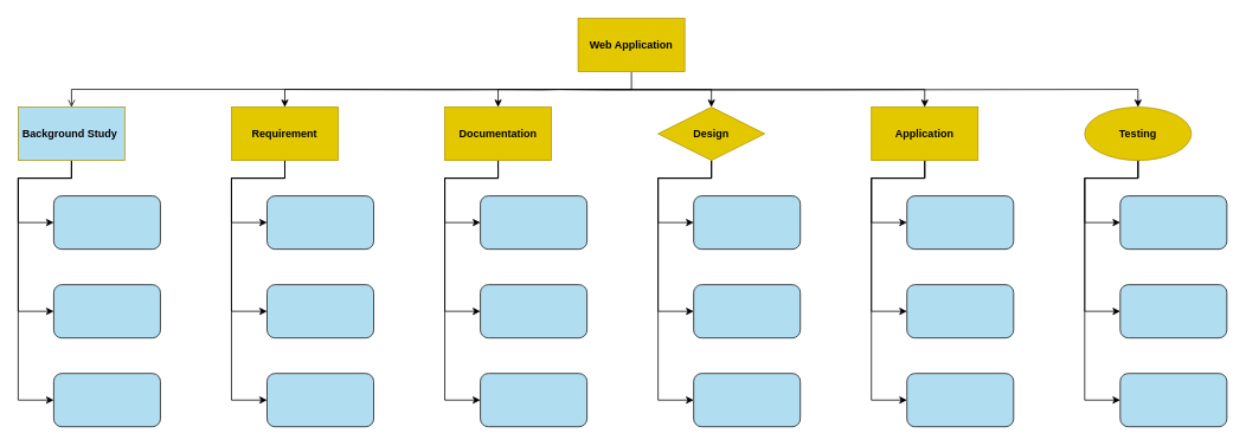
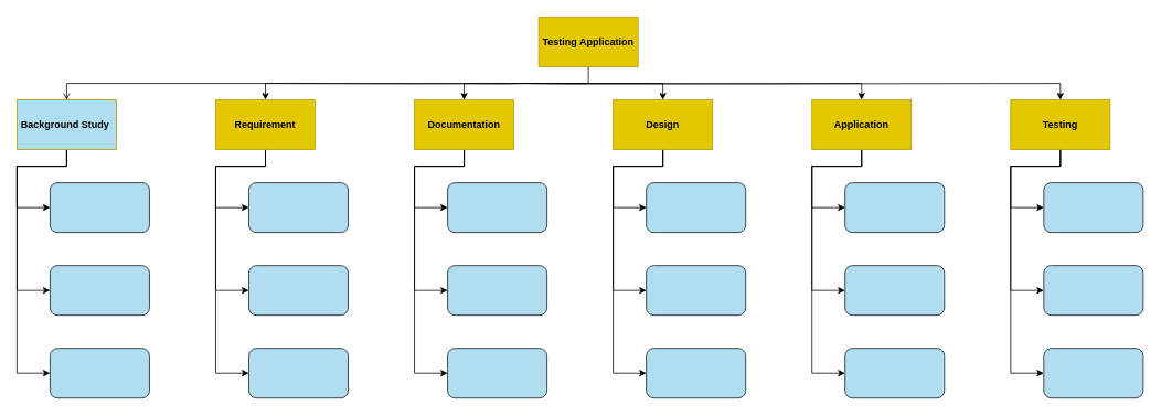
  <mxCell id="0" />
  <mxCell id="1" parent="0" />
  <mxCell id="2" style="edgeStyle=orthogonalEdgeStyle;rounded=0;orthogonalLoop=1;jettySize=auto;html=1;exitX=0.5;exitY=1;exitDx=0;exitDy=0;entryX=0.5;entryY=0;entryDx=0;entryDy=0;endArrow=open;" edge="1" parent="1" source="7" target="11"><mxGeometry relative="1" as="geometry" /></mxCell>
  <mxCell id="3" style="edgeStyle=orthogonalEdgeStyle;rounded=0;orthogonalLoop=1;jettySize=auto;html=1;exitX=0.5;exitY=1;exitDx=0;exitDy=0;" edge="1" parent="1" target="15"><mxGeometry relative="1" as="geometry"><mxPoint x="630" y="100" as="sourcePoint" /></mxGeometry></mxCell>
  <mxCell id="4" style="edgeStyle=orthogonalEdgeStyle;rounded=0;orthogonalLoop=1;jettySize=auto;html=1;exitX=0.5;exitY=1;exitDx=0;exitDy=0;entryX=0.5;entryY=0;entryDx=0;entryDy=0;" edge="1" parent="1" target="19"><mxGeometry relative="1" as="geometry"><mxPoint x="630" y="100" as="sourcePoint" /></mxGeometry></mxCell>
  <mxCell id="5" style="edgeStyle=orthogonalEdgeStyle;rounded=0;orthogonalLoop=1;jettySize=auto;html=1;exitX=0.5;exitY=1;exitDx=0;exitDy=0;entryX=0.5;entryY=0;entryDx=0;entryDy=0;" edge="1" parent="1" target="23"><mxGeometry relative="1" as="geometry"><mxPoint x="630" y="100" as="sourcePoint" /></mxGeometry></mxCell>
  <mxCell id="6" style="edgeStyle=orthogonalEdgeStyle;rounded=0;orthogonalLoop=1;jettySize=auto;html=1;exitX=0.5;exitY=1;exitDx=0;exitDy=0;entryX=0.5;entryY=0;entryDx=0;entryDy=0;" edge="1" parent="1" target="27"><mxGeometry relative="1" as="geometry"><mxPoint x="630" y="100" as="sourcePoint" /></mxGeometry></mxCell>
- <mxCell id="7" value="Web Application" style="rounded=0;whiteSpace=wrap;html=1;fillColor=#e3c800;fontColor=#000000;strokeColor=#B09500;fontStyle=1" vertex="1" parent="1"><mxGeometry x="650" y="20" width="120" height="60" as="geometry" /></mxCell>
+ <mxCell id="7" value="Testing Application" style="rounded=0;whiteSpace=wrap;html=1;fillColor=#e3c800;fontColor=#000000;strokeColor=#B09500;fontStyle=1" vertex="1" parent="1"><mxGeometry x="650" y="20" width="120" height="60" as="geometry" /></mxCell>
  <mxCell id="8" style="edgeStyle=orthogonalEdgeStyle;rounded=0;orthogonalLoop=1;jettySize=auto;html=1;exitX=0.5;exitY=1;exitDx=0;exitDy=0;entryX=0;entryY=0.5;entryDx=0;entryDy=0;" edge="1" parent="1" source="11" target="33"><mxGeometry relative="1" as="geometry"><Array as="points"><mxPoint x="80" y="200" /><mxPoint x="20" y="200" /><mxPoint x="20" y="250" /></Array></mxGeometry></mxCell>
  <mxCell id="9" style="edgeStyle=orthogonalEdgeStyle;rounded=0;orthogonalLoop=1;jettySize=auto;html=1;exitX=0.5;exitY=1;exitDx=0;exitDy=0;entryX=0;entryY=0.5;entryDx=0;entryDy=0;" edge="1" parent="1" source="11" target="35"><mxGeometry relative="1" as="geometry"><Array as="points"><mxPoint x="80" y="200" /><mxPoint x="20" y="200" /><mxPoint x="20" y="350" /></Array></mxGeometry></mxCell>
  <mxCell id="10" style="edgeStyle=orthogonalEdgeStyle;rounded=0;orthogonalLoop=1;jettySize=auto;html=1;exitX=0.5;exitY=1;exitDx=0;exitDy=0;entryX=0;entryY=0.5;entryDx=0;entryDy=0;" edge="1" parent="1" source="11" target="36"><mxGeometry relative="1" as="geometry"><Array as="points"><mxPoint x="80" y="200" /><mxPoint x="20" y="200" /><mxPoint x="20" y="450" /></Array></mxGeometry></mxCell>
  <mxCell id="11" value="Background Study&amp;nbsp;" style="rounded=0;whiteSpace=wrap;html=1;fillColor=#b1ddf0;fontColor=#000000;strokeColor=#B09500;fontStyle=1;" vertex="1" parent="1"><mxGeometry x="20" y="120" width="120" height="60" as="geometry" /></mxCell>
  <mxCell id="12" style="edgeStyle=orthogonalEdgeStyle;rounded=0;orthogonalLoop=1;jettySize=auto;html=1;exitX=0.5;exitY=1;exitDx=0;exitDy=0;entryX=0;entryY=0.5;entryDx=0;entryDy=0;" edge="1" parent="1" source="15" target="37"><mxGeometry relative="1" as="geometry"><Array as="points"><mxPoint x="320" y="200" /><mxPoint x="260" y="200" /><mxPoint x="260" y="250" /></Array></mxGeometry></mxCell>
  <mxCell id="13" style="edgeStyle=orthogonalEdgeStyle;rounded=0;orthogonalLoop=1;jettySize=auto;html=1;exitX=0.5;exitY=1;exitDx=0;exitDy=0;entryX=0;entryY=0.5;entryDx=0;entryDy=0;" edge="1" parent="1" source="15" target="39"><mxGeometry relative="1" as="geometry"><Array as="points"><mxPoint x="320" y="200" /><mxPoint x="260" y="200" /><mxPoint x="260" y="350" /></Array></mxGeometry></mxCell>
  <mxCell id="14" style="edgeStyle=orthogonalEdgeStyle;rounded=0;orthogonalLoop=1;jettySize=auto;html=1;exitX=0.5;exitY=1;exitDx=0;exitDy=0;entryX=0;entryY=0.5;entryDx=0;entryDy=0;" edge="1" parent="1" source="15" target="40"><mxGeometry relative="1" as="geometry"><Array as="points"><mxPoint x="320" y="200" /><mxPoint x="260" y="200" /><mxPoint x="260" y="450" /></Array></mxGeometry></mxCell>
  <mxCell id="15" value="Requirement" style="rounded=0;whiteSpace=wrap;html=1;fillColor=#e3c800;fontColor=#000000;strokeColor=#B09500;fontStyle=1" vertex="1" parent="1"><mxGeometry x="260" y="120" width="120" height="60" as="geometry" /></mxCell>
  <mxCell id="16" style="edgeStyle=orthogonalEdgeStyle;rounded=0;orthogonalLoop=1;jettySize=auto;html=1;exitX=0.5;exitY=1;exitDx=0;exitDy=0;entryX=0;entryY=0.5;entryDx=0;entryDy=0;" edge="1" parent="1" source="19" target="41"><mxGeometry relative="1" as="geometry"><Array as="points"><mxPoint x="560" y="200" /><mxPoint x="500" y="200" /><mxPoint x="500" y="250" /></Array></mxGeometry></mxCell>
  <mxCell id="17" style="edgeStyle=orthogonalEdgeStyle;rounded=0;orthogonalLoop=1;jettySize=auto;html=1;exitX=0.5;exitY=1;exitDx=0;exitDy=0;entryX=0;entryY=0.5;entryDx=0;entryDy=0;" edge="1" parent="1" source="19" target="43"><mxGeometry relative="1" as="geometry"><Array as="points"><mxPoint x="560" y="200" /><mxPoint x="500" y="200" /><mxPoint x="500" y="350" /></Array></mxGeometry></mxCell>
  <mxCell id="18" style="edgeStyle=orthogonalEdgeStyle;rounded=0;orthogonalLoop=1;jettySize=auto;html=1;exitX=0.5;exitY=1;exitDx=0;exitDy=0;entryX=0;entryY=0.5;entryDx=0;entryDy=0;" edge="1" parent="1" source="19" target="44"><mxGeometry relative="1" as="geometry"><Array as="points"><mxPoint x="560" y="200" /><mxPoint x="500" y="200" /><mxPoint x="500" y="450" /></Array></mxGeometry></mxCell>
  <mxCell id="19" value="Documentation" style="rounded=0;whiteSpace=wrap;html=1;fillColor=#e3c800;fontColor=#000000;strokeColor=#B09500;fontStyle=1" vertex="1" parent="1"><mxGeometry x="500" y="120" width="120" height="60" as="geometry" /></mxCell>
  <mxCell id="20" style="edgeStyle=orthogonalEdgeStyle;rounded=0;orthogonalLoop=1;jettySize=auto;html=1;exitX=0.5;exitY=1;exitDx=0;exitDy=0;entryX=0;entryY=0.5;entryDx=0;entryDy=0;" edge="1" parent="1" source="23" target="45"><mxGeometry relative="1" as="geometry"><Array as="points"><mxPoint x="800" y="200" /><mxPoint x="740" y="200" /><mxPoint x="740" y="250" /></Array></mxGeometry></mxCell>
  <mxCell id="21" style="edgeStyle=orthogonalEdgeStyle;rounded=0;orthogonalLoop=1;jettySize=auto;html=1;exitX=0.5;exitY=1;exitDx=0;exitDy=0;entryX=0;entryY=0.5;entryDx=0;entryDy=0;" edge="1" parent="1" source="23" target="47"><mxGeometry relative="1" as="geometry"><Array as="points"><mxPoint x="800" y="200" /><mxPoint x="740" y="200" /><mxPoint x="740" y="350" /></Array></mxGeometry></mxCell>
  <mxCell id="22" style="edgeStyle=orthogonalEdgeStyle;rounded=0;orthogonalLoop=1;jettySize=auto;html=1;exitX=0.5;exitY=1;exitDx=0;exitDy=0;entryX=0;entryY=0.5;entryDx=0;entryDy=0;" edge="1" parent="1" source="23" target="48"><mxGeometry relative="1" as="geometry"><Array as="points"><mxPoint x="800" y="200" /><mxPoint x="740" y="200" /><mxPoint x="740" y="450" /></Array></mxGeometry></mxCell>
- <mxCell id="23" value="Design" style="rhombus;whiteSpace=wrap;html=1;fillColor=#e3c800;fontColor=#000000;strokeColor=#B09500;fontStyle=1;" vertex="1" parent="1"><mxGeometry x="740" y="120" width="120" height="60" as="geometry" /></mxCell>
+ <mxCell id="23" value="Design" style="rounded=0;whiteSpace=wrap;html=1;fillColor=#e3c800;fontColor=#000000;strokeColor=#B09500;fontStyle=1" vertex="1" parent="1"><mxGeometry x="740" y="120" width="120" height="60" as="geometry" /></mxCell>
  <mxCell id="24" style="edgeStyle=orthogonalEdgeStyle;rounded=0;orthogonalLoop=1;jettySize=auto;html=1;exitX=0.5;exitY=1;exitDx=0;exitDy=0;entryX=0;entryY=0.5;entryDx=0;entryDy=0;" edge="1" parent="1" source="27" target="49"><mxGeometry relative="1" as="geometry"><Array as="points"><mxPoint x="1040" y="200" /><mxPoint x="980" y="200" /><mxPoint x="980" y="250" /></Array></mxGeometry></mxCell>
  <mxCell id="25" style="edgeStyle=orthogonalEdgeStyle;rounded=0;orthogonalLoop=1;jettySize=auto;html=1;exitX=0.5;exitY=1;exitDx=0;exitDy=0;entryX=0;entryY=0.5;entryDx=0;entryDy=0;" edge="1" parent="1" source="27" target="51"><mxGeometry relative="1" as="geometry"><Array as="points"><mxPoint x="1040" y="200" /><mxPoint x="980" y="200" /><mxPoint x="980" y="350" /></Array></mxGeometry></mxCell>
  <mxCell id="26" style="edgeStyle=orthogonalEdgeStyle;rounded=0;orthogonalLoop=1;jettySize=auto;html=1;exitX=0.5;exitY=1;exitDx=0;exitDy=0;entryX=0;entryY=0.5;entryDx=0;entryDy=0;" edge="1" parent="1" source="27" target="52"><mxGeometry relative="1" as="geometry"><Array as="points"><mxPoint x="1040" y="200" /><mxPoint x="980" y="200" /><mxPoint x="980" y="450" /></Array></mxGeometry></mxCell>
  <mxCell id="27" value="Application" style="rounded=0;whiteSpace=wrap;html=1;fillColor=#e3c800;fontColor=#000000;strokeColor=#B09500;fontStyle=1" vertex="1" parent="1"><mxGeometry x="980" y="120" width="120" height="60" as="geometry" /></mxCell>
  <mxCell id="28" style="edgeStyle=orthogonalEdgeStyle;rounded=0;orthogonalLoop=1;jettySize=auto;html=1;exitX=0.5;exitY=1;exitDx=0;exitDy=0;entryX=0;entryY=0.5;entryDx=0;entryDy=0;" edge="1" parent="1" source="31" target="53"><mxGeometry relative="1" as="geometry"><Array as="points"><mxPoint x="1280" y="200" /><mxPoint x="1220" y="200" /><mxPoint x="1220" y="250" /></Array></mxGeometry></mxCell>
  <mxCell id="29" style="edgeStyle=orthogonalEdgeStyle;rounded=0;orthogonalLoop=1;jettySize=auto;html=1;exitX=0.5;exitY=1;exitDx=0;exitDy=0;entryX=0;entryY=0.5;entryDx=0;entryDy=0;" edge="1" parent="1" source="31" target="55"><mxGeometry relative="1" as="geometry"><Array as="points"><mxPoint x="1280" y="200" /><mxPoint x="1220" y="200" /><mxPoint x="1220" y="350" /></Array></mxGeometry></mxCell>
  <mxCell id="30" style="edgeStyle=orthogonalEdgeStyle;rounded=0;orthogonalLoop=1;jettySize=auto;html=1;exitX=0.5;exitY=1;exitDx=0;exitDy=0;entryX=0;entryY=0.5;entryDx=0;entryDy=0;" edge="1" parent="1" source="31" target="56"><mxGeometry relative="1" as="geometry"><Array as="points"><mxPoint x="1280" y="200" /><mxPoint x="1220" y="200" /><mxPoint x="1220" y="450" /></Array></mxGeometry></mxCell>
- <mxCell id="31" value="Testing" style="ellipse;whiteSpace=wrap;html=1;fillColor=#e3c800;fontColor=#000000;strokeColor=#B09500;fontStyle=1;" vertex="1" parent="1"><mxGeometry x="1220" y="120" width="120" height="60" as="geometry" /></mxCell>
+ <mxCell id="31" value="Testing" style="rounded=0;whiteSpace=wrap;html=1;fillColor=#e3c800;fontColor=#000000;strokeColor=#B09500;fontStyle=1" vertex="1" parent="1"><mxGeometry x="1220" y="120" width="120" height="60" as="geometry" /></mxCell>
  <mxCell id="32" style="edgeStyle=orthogonalEdgeStyle;rounded=0;orthogonalLoop=1;jettySize=auto;html=1;exitX=0.5;exitY=1;exitDx=0;exitDy=0;entryX=0.5;entryY=0;entryDx=0;entryDy=0;" edge="1" parent="1" target="31"><mxGeometry relative="1" as="geometry"><mxPoint x="630" y="100" as="sourcePoint" /></mxGeometry></mxCell>
  <mxCell id="33" value="" style="rounded=1;whiteSpace=wrap;html=1;fillColor=#b1ddf0;strokeColor=#121212;labelBackgroundColor=#FFFFFF;" vertex="1" parent="1"><mxGeometry x="60" y="220" width="120" height="60" as="geometry" /></mxCell>
  <mxCell id="34" style="edgeStyle=orthogonalEdgeStyle;rounded=0;orthogonalLoop=1;jettySize=auto;html=1;exitX=0.5;exitY=1;exitDx=0;exitDy=0;fillColor=#b1ddf0;strokeColor=#121212;labelBackgroundColor=#FFFFFF;" edge="1" parent="1" source="33" target="33"><mxGeometry relative="1" as="geometry" /></mxCell>
  <mxCell id="35" value="" style="rounded=1;whiteSpace=wrap;html=1;fillColor=#b1ddf0;strokeColor=#121212;labelBackgroundColor=#FFFFFF;" vertex="1" parent="1"><mxGeometry x="60" y="320" width="120" height="60" as="geometry" /></mxCell>
  <mxCell id="36" value="" style="rounded=1;whiteSpace=wrap;html=1;fillColor=#b1ddf0;strokeColor=#121212;labelBackgroundColor=#FFFFFF;" vertex="1" parent="1"><mxGeometry x="60" y="420" width="120" height="60" as="geometry" /></mxCell>
  <mxCell id="37" value="" style="rounded=1;whiteSpace=wrap;html=1;fillColor=#b1ddf0;strokeColor=#121212;labelBackgroundColor=#FFFFFF;" vertex="1" parent="1"><mxGeometry x="300" y="220" width="120" height="60" as="geometry" /></mxCell>
  <mxCell id="38" style="edgeStyle=orthogonalEdgeStyle;rounded=0;orthogonalLoop=1;jettySize=auto;html=1;exitX=0.5;exitY=1;exitDx=0;exitDy=0;fillColor=#b1ddf0;strokeColor=#121212;labelBackgroundColor=#FFFFFF;" edge="1" parent="1" source="37" target="37"><mxGeometry relative="1" as="geometry" /></mxCell>
  <mxCell id="39" value="" style="rounded=1;whiteSpace=wrap;html=1;fillColor=#b1ddf0;strokeColor=#121212;labelBackgroundColor=#FFFFFF;" vertex="1" parent="1"><mxGeometry x="300" y="320" width="120" height="60" as="geometry" /></mxCell>
  <mxCell id="40" value="" style="rounded=1;whiteSpace=wrap;html=1;fillColor=#b1ddf0;strokeColor=#121212;labelBackgroundColor=#FFFFFF;" vertex="1" parent="1"><mxGeometry x="300" y="420" width="120" height="60" as="geometry" /></mxCell>
  <mxCell id="41" value="" style="rounded=1;whiteSpace=wrap;html=1;fillColor=#b1ddf0;strokeColor=#121212;labelBackgroundColor=#FFFFFF;" vertex="1" parent="1"><mxGeometry x="540" y="220" width="120" height="60" as="geometry" /></mxCell>
  <mxCell id="42" style="edgeStyle=orthogonalEdgeStyle;rounded=0;orthogonalLoop=1;jettySize=auto;html=1;exitX=0.5;exitY=1;exitDx=0;exitDy=0;fillColor=#b1ddf0;strokeColor=#121212;labelBackgroundColor=#FFFFFF;" edge="1" parent="1" source="41" target="41"><mxGeometry relative="1" as="geometry" /></mxCell>
  <mxCell id="43" value="" style="rounded=1;whiteSpace=wrap;html=1;fillColor=#b1ddf0;strokeColor=#121212;labelBackgroundColor=#FFFFFF;" vertex="1" parent="1"><mxGeometry x="540" y="320" width="120" height="60" as="geometry" /></mxCell>
  <mxCell id="44" value="" style="rounded=1;whiteSpace=wrap;html=1;fillColor=#b1ddf0;strokeColor=#121212;labelBackgroundColor=#FFFFFF;" vertex="1" parent="1"><mxGeometry x="540" y="420" width="120" height="60" as="geometry" /></mxCell>
  <mxCell id="45" value="" style="rounded=1;whiteSpace=wrap;html=1;fillColor=#b1ddf0;strokeColor=#121212;labelBackgroundColor=#FFFFFF;" vertex="1" parent="1"><mxGeometry x="780" y="220" width="120" height="60" as="geometry" /></mxCell>
  <mxCell id="46" style="edgeStyle=orthogonalEdgeStyle;rounded=0;orthogonalLoop=1;jettySize=auto;html=1;exitX=0.5;exitY=1;exitDx=0;exitDy=0;fillColor=#b1ddf0;strokeColor=#121212;labelBackgroundColor=#FFFFFF;" edge="1" parent="1" source="45" target="45"><mxGeometry relative="1" as="geometry" /></mxCell>
  <mxCell id="47" value="" style="rounded=1;whiteSpace=wrap;html=1;fillColor=#b1ddf0;strokeColor=#121212;labelBackgroundColor=#FFFFFF;" vertex="1" parent="1"><mxGeometry x="780" y="320" width="120" height="60" as="geometry" /></mxCell>
  <mxCell id="48" value="" style="rounded=1;whiteSpace=wrap;html=1;fillColor=#b1ddf0;strokeColor=#121212;labelBackgroundColor=#FFFFFF;" vertex="1" parent="1"><mxGeometry x="780" y="420" width="120" height="60" as="geometry" /></mxCell>
  <mxCell id="49" value="" style="rounded=1;whiteSpace=wrap;html=1;fillColor=#b1ddf0;strokeColor=#121212;labelBackgroundColor=#FFFFFF;" vertex="1" parent="1"><mxGeometry x="1020" y="220" width="120" height="60" as="geometry" /></mxCell>
  <mxCell id="50" style="edgeStyle=orthogonalEdgeStyle;rounded=0;orthogonalLoop=1;jettySize=auto;html=1;exitX=0.5;exitY=1;exitDx=0;exitDy=0;fillColor=#b1ddf0;strokeColor=#121212;labelBackgroundColor=#FFFFFF;" edge="1" parent="1" source="49" target="49"><mxGeometry relative="1" as="geometry" /></mxCell>
  <mxCell id="51" value="" style="rounded=1;whiteSpace=wrap;html=1;fillColor=#b1ddf0;strokeColor=#121212;labelBackgroundColor=#FFFFFF;" vertex="1" parent="1"><mxGeometry x="1020" y="320" width="120" height="60" as="geometry" /></mxCell>
  <mxCell id="52" value="" style="rounded=1;whiteSpace=wrap;html=1;fillColor=#b1ddf0;strokeColor=#121212;labelBackgroundColor=#FFFFFF;" vertex="1" parent="1"><mxGeometry x="1020" y="420" width="120" height="60" as="geometry" /></mxCell>
  <mxCell id="53" value="" style="rounded=1;whiteSpace=wrap;html=1;fillColor=#b1ddf0;strokeColor=#121212;labelBackgroundColor=#FFFFFF;" vertex="1" parent="1"><mxGeometry x="1260" y="220" width="120" height="60" as="geometry" /></mxCell>
  <mxCell id="54" style="edgeStyle=orthogonalEdgeStyle;rounded=0;orthogonalLoop=1;jettySize=auto;html=1;exitX=0.5;exitY=1;exitDx=0;exitDy=0;fillColor=#b1ddf0;strokeColor=#121212;labelBackgroundColor=#FFFFFF;" edge="1" parent="1" source="53" target="53"><mxGeometry relative="1" as="geometry" /></mxCell>
  <mxCell id="55" value="" style="rounded=1;whiteSpace=wrap;html=1;fillColor=#b1ddf0;strokeColor=#121212;labelBackgroundColor=#FFFFFF;" vertex="1" parent="1"><mxGeometry x="1260" y="320" width="120" height="60" as="geometry" /></mxCell>
  <mxCell id="56" value="" style="rounded=1;whiteSpace=wrap;html=1;fillColor=#b1ddf0;strokeColor=#121212;labelBackgroundColor=#FFFFFF;" vertex="1" parent="1"><mxGeometry x="1260" y="420" width="120" height="60" as="geometry" /></mxCell>
